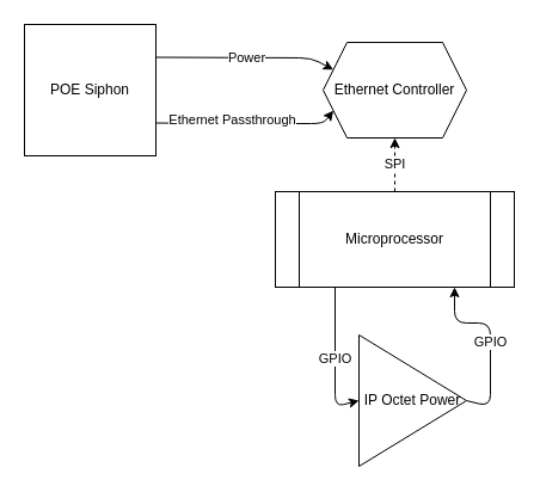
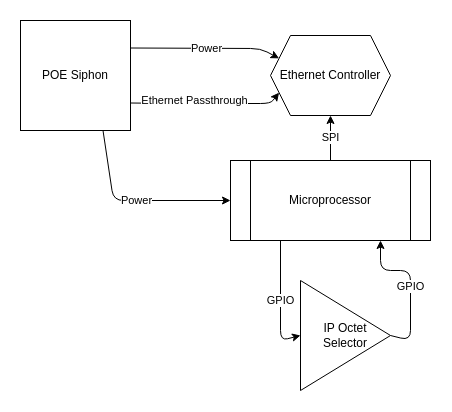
  <mxCell id="0" />
  <mxCell id="1" parent="0" />
  <mxCell id="2" value="Power" style="edgeStyle=none;html=1;exitX=1;exitY=0.25;exitDx=0;exitDy=0;entryX=0;entryY=0.25;entryDx=0;entryDy=0;" edge="1" parent="1" source="5" target="9"><mxGeometry relative="1" as="geometry"><Array as="points"><mxPoint x="260" y="48" /></Array></mxGeometry></mxCell>
  <mxCell id="3" value="Ethernet Passthrough" style="edgeStyle=none;html=1;exitX=1;exitY=0.75;exitDx=0;exitDy=0;entryX=0;entryY=0.75;entryDx=0;entryDy=0;" edge="1" parent="1" source="5" target="9"><mxGeometry x="-0.166" y="3" relative="1" as="geometry"><Array as="points"><mxPoint x="180" y="103" /><mxPoint x="270" y="103" /></Array><mxPoint as="offset" /></mxGeometry></mxCell>
+ <mxCell id="4" value="Power" style="edgeStyle=none;html=1;exitX=0.75;exitY=1;exitDx=0;exitDy=0;entryX=0;entryY=0.5;entryDx=0;entryDy=0;" edge="1" parent="1" source="5" target="8"><mxGeometry relative="1" as="geometry"><Array as="points"><mxPoint x="113" y="200" /></Array></mxGeometry></mxCell>
  <mxCell id="5" value="POE Siphon" style="whiteSpace=wrap;html=1;aspect=fixed;" vertex="1" parent="1"><mxGeometry x="20" y="20" width="110" height="110" as="geometry" /></mxCell>
- <mxCell id="6" value="SPI" style="edgeStyle=none;html=1;exitX=0.5;exitY=0;exitDx=0;exitDy=0;entryX=0.5;entryY=1;entryDx=0;entryDy=0;dashed=1;" edge="1" parent="1" source="8" target="9"><mxGeometry relative="1" as="geometry" /></mxCell>
+ <mxCell id="6" value="SPI" style="edgeStyle=none;html=1;exitX=0.5;exitY=0;exitDx=0;exitDy=0;entryX=0.5;entryY=1;entryDx=0;entryDy=0;" edge="1" parent="1" source="8" target="9"><mxGeometry relative="1" as="geometry" /></mxCell>
  <mxCell id="7" value="GPIO" style="edgeStyle=none;html=1;exitX=0.25;exitY=1;exitDx=0;exitDy=0;entryX=0;entryY=0.5;entryDx=0;entryDy=0;" edge="1" parent="1" source="8" target="11"><mxGeometry relative="1" as="geometry"><Array as="points"><mxPoint x="280" y="340" /></Array></mxGeometry></mxCell>
  <mxCell id="8" value="Microprocessor" style="shape=process;whiteSpace=wrap;html=1;backgroundOutline=1;" vertex="1" parent="1"><mxGeometry x="230" y="160" width="200" height="80" as="geometry" /></mxCell>
  <mxCell id="9" value="Ethernet Controller" style="shape=hexagon;perimeter=hexagonPerimeter2;whiteSpace=wrap;html=1;fixedSize=1;" vertex="1" parent="1"><mxGeometry x="270" y="35" width="120" height="80" as="geometry" /></mxCell>
  <mxCell id="10" value="GPIO" style="edgeStyle=none;html=1;exitX=1;exitY=0.5;exitDx=0;exitDy=0;entryX=0.75;entryY=1;entryDx=0;entryDy=0;" edge="1" parent="1" source="11" target="8"><mxGeometry relative="1" as="geometry"><Array as="points"><mxPoint x="410" y="340" /><mxPoint x="410" y="270" /><mxPoint x="380" y="270" /></Array></mxGeometry></mxCell>
- <mxCell id="11" value="IP Octet Power" style="triangle;whiteSpace=wrap;html=1;" vertex="1" parent="1"><mxGeometry x="300" y="280" width="90" height="110" as="geometry" /></mxCell>
+ <mxCell id="11" value="IP Octet Selector" style="triangle;whiteSpace=wrap;html=1;" vertex="1" parent="1"><mxGeometry x="300" y="280" width="90" height="110" as="geometry" /></mxCell>
